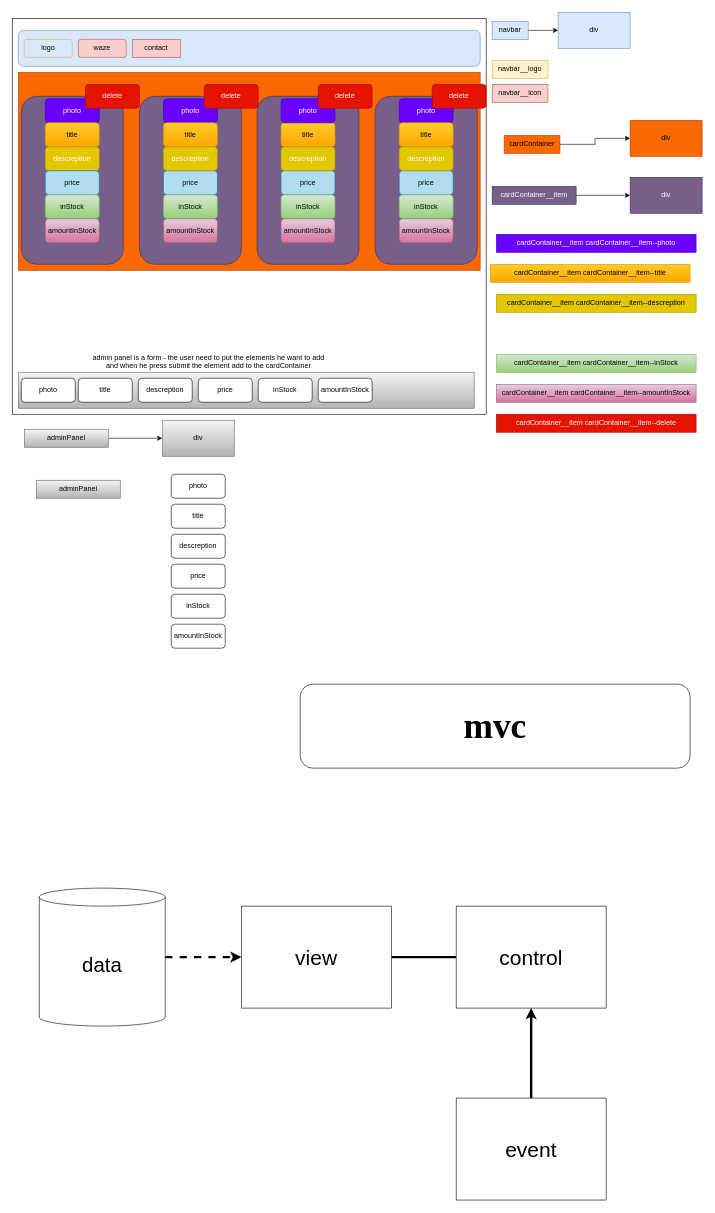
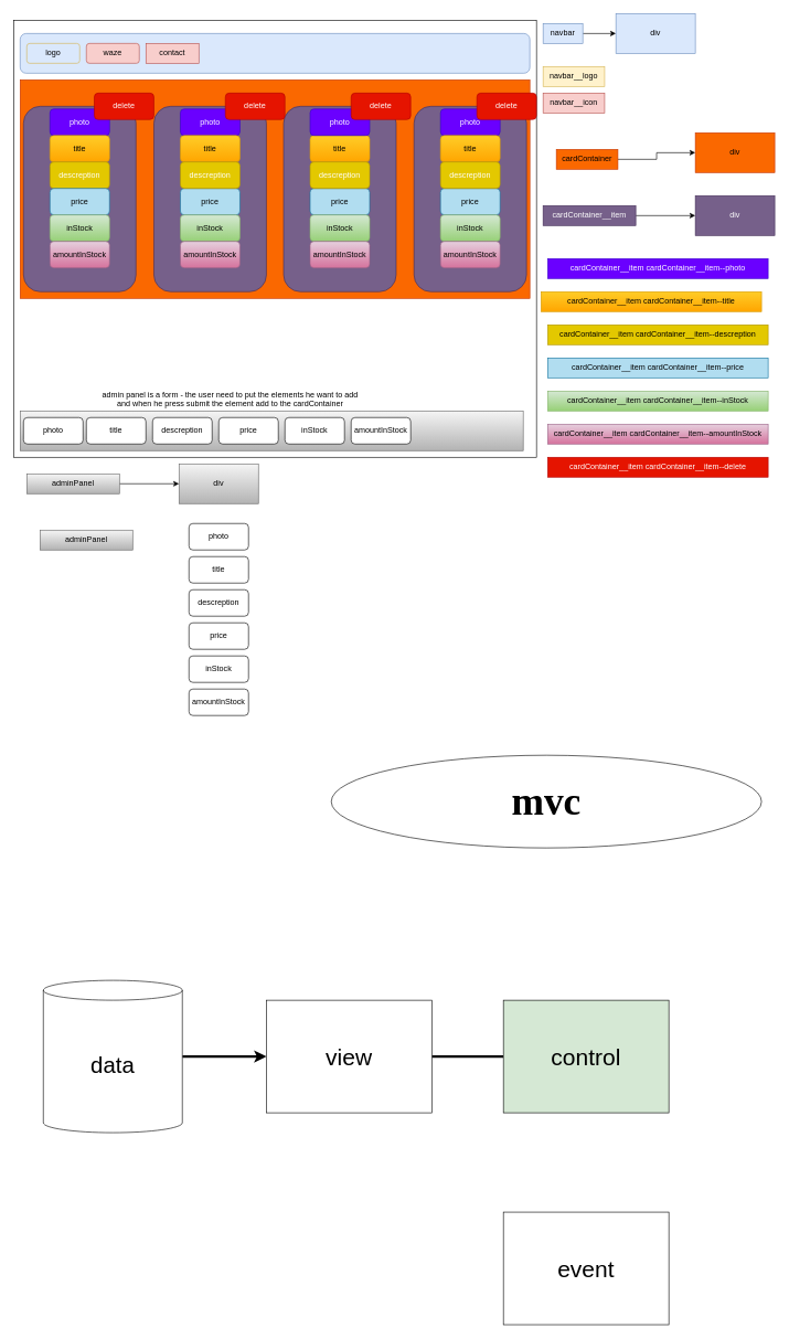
  <mxCell id="0" />
  <mxCell id="1" parent="0" />
  <mxCell id="2" value="" style="rounded=0;whiteSpace=wrap;html=1;" vertex="1" parent="1"><mxGeometry x="20" y="30" width="790" height="660" as="geometry" /></mxCell>
  <mxCell id="3" value="" style="rounded=0;whiteSpace=wrap;html=1;fillColor=#fa6800;fontColor=#000000;strokeColor=#C73500;" vertex="1" parent="1"><mxGeometry x="30" y="120" width="770" height="330" as="geometry" /></mxCell>
  <mxCell id="4" value="" style="rounded=1;whiteSpace=wrap;html=1;fillColor=#dae8fc;strokeColor=#6c8ebf;" vertex="1" parent="1"><mxGeometry x="30" y="50" width="770" height="60" as="geometry" /></mxCell>
  <mxCell id="5" value="" style="edgeStyle=orthogonalEdgeStyle;rounded=0;orthogonalLoop=1;jettySize=auto;html=1;" edge="1" parent="1" source="6" target="62"><mxGeometry relative="1" as="geometry" /></mxCell>
  <mxCell id="6" value="navbar" style="text;html=1;align=center;verticalAlign=middle;whiteSpace=wrap;rounded=0;fillColor=#dae8fc;strokeColor=#6c8ebf;" vertex="1" parent="1"><mxGeometry x="820" y="35" width="60" height="30" as="geometry" /></mxCell>
  <mxCell id="7" value="logo" style="rounded=1;whiteSpace=wrap;html=1;fillColor=#dae8fc;strokeColor=#d6b656;" vertex="1" parent="1"><mxGeometry x="40" y="65" width="80" height="30" as="geometry" /></mxCell>
  <mxCell id="8" value="navbar__logo" style="text;html=1;align=center;verticalAlign=middle;whiteSpace=wrap;rounded=0;fillColor=#fff2cc;strokeColor=#d6b656;" vertex="1" parent="1"><mxGeometry x="820" y="100" width="93" height="30" as="geometry" /></mxCell>
  <mxCell id="9" value="waze" style="rounded=1;whiteSpace=wrap;html=1;fillColor=#f8cecc;strokeColor=#b85450;" vertex="1" parent="1"><mxGeometry x="130" y="65" width="80" height="30" as="geometry" /></mxCell>
  <mxCell id="10" value="contact" style="whiteSpace=wrap;html=1;fillColor=#f8cecc;strokeColor=#b85450;rounded=0;" vertex="1" parent="1"><mxGeometry x="220" y="65" width="80" height="30" as="geometry" /></mxCell>
  <mxCell id="11" value="navbar__icon" style="text;html=1;align=center;verticalAlign=middle;whiteSpace=wrap;rounded=0;fillColor=#f8cecc;strokeColor=#b85450;" vertex="1" parent="1"><mxGeometry x="820" y="140" width="93" height="30" as="geometry" /></mxCell>
  <mxCell id="12" value="" style="rounded=1;whiteSpace=wrap;html=1;flipH=0;flipV=0;fillColor=#76608a;fontColor=#ffffff;strokeColor=#432D57;" vertex="1" parent="1"><mxGeometry x="35" y="160" width="170" height="280" as="geometry" /></mxCell>
  <mxCell id="13" value="" style="edgeStyle=orthogonalEdgeStyle;rounded=0;orthogonalLoop=1;jettySize=auto;html=1;" edge="1" parent="1" source="14" target="22"><mxGeometry relative="1" as="geometry" /></mxCell>
  <mxCell id="14" value="cardContainer" style="text;html=1;align=center;verticalAlign=middle;whiteSpace=wrap;rounded=0;fillColor=#fa6800;strokeColor=#C73500;fontColor=#000000;" vertex="1" parent="1"><mxGeometry x="840" y="225" width="93" height="30" as="geometry" /></mxCell>
  <mxCell id="15" value="" style="edgeStyle=orthogonalEdgeStyle;rounded=0;orthogonalLoop=1;jettySize=auto;html=1;" edge="1" parent="1" source="16" target="23"><mxGeometry relative="1" as="geometry" /></mxCell>
  <mxCell id="16" value="cardContainer__item" style="text;html=1;align=center;verticalAlign=middle;whiteSpace=wrap;rounded=0;fillColor=#76608a;strokeColor=#432D57;fontColor=#ffffff;" vertex="1" parent="1"><mxGeometry x="820" y="310" width="140" height="30" as="geometry" /></mxCell>
  <mxCell id="17" value="" style="rounded=0;whiteSpace=wrap;html=1;fillColor=#f5f5f5;gradientColor=#b3b3b3;strokeColor=#666666;" vertex="1" parent="1"><mxGeometry x="30" y="620" width="760" height="60" as="geometry" /></mxCell>
  <mxCell id="18" value="photo" style="rounded=1;whiteSpace=wrap;html=1;" vertex="1" parent="1"><mxGeometry x="35" y="630" width="90" height="40" as="geometry" /></mxCell>
  <mxCell id="19" value="title" style="rounded=1;whiteSpace=wrap;html=1;" vertex="1" parent="1"><mxGeometry x="130" y="630" width="90" height="40" as="geometry" /></mxCell>
  <mxCell id="20" value="price" style="rounded=1;whiteSpace=wrap;html=1;" vertex="1" parent="1"><mxGeometry x="330" y="630" width="90" height="40" as="geometry" /></mxCell>
  <mxCell id="21" value="descreption" style="rounded=1;whiteSpace=wrap;html=1;" vertex="1" parent="1"><mxGeometry x="230" y="630" width="90" height="40" as="geometry" /></mxCell>
  <mxCell id="22" value="div" style="whiteSpace=wrap;html=1;fillColor=#fa6800;strokeColor=#C73500;fontColor=#000000;gradientColor=none;rounded=0;" vertex="1" parent="1"><mxGeometry x="1050" y="200" width="120" height="60" as="geometry" /></mxCell>
  <mxCell id="23" value="div" style="whiteSpace=wrap;html=1;fillColor=#76608a;strokeColor=#432D57;fontColor=#ffffff;gradientColor=none;rounded=0;" vertex="1" parent="1"><mxGeometry x="1050" y="295" width="120" height="60" as="geometry" /></mxCell>
  <mxCell id="24" value="" style="rounded=1;whiteSpace=wrap;html=1;flipH=0;flipV=0;fillColor=#76608a;fontColor=#ffffff;strokeColor=#432D57;" vertex="1" parent="1"><mxGeometry x="232" y="160" width="170" height="280" as="geometry" /></mxCell>
  <mxCell id="25" value="" style="rounded=1;whiteSpace=wrap;html=1;flipH=0;flipV=0;fillColor=#76608a;fontColor=#ffffff;strokeColor=#432D57;" vertex="1" parent="1"><mxGeometry x="428" y="160" width="170" height="280" as="geometry" /></mxCell>
  <mxCell id="26" value="" style="rounded=1;whiteSpace=wrap;html=1;flipH=0;flipV=0;fillColor=#76608a;fontColor=#ffffff;strokeColor=#432D57;" vertex="1" parent="1"><mxGeometry x="625" y="160" width="170" height="280" as="geometry" /></mxCell>
  <mxCell id="27" value="photo" style="rounded=1;whiteSpace=wrap;html=1;fillColor=#6a00ff;fontColor=#ffffff;strokeColor=#3700CC;" vertex="1" parent="1"><mxGeometry x="75" y="164" width="90" height="40" as="geometry" /></mxCell>
  <mxCell id="28" value="title" style="rounded=1;whiteSpace=wrap;html=1;fillColor=#ffcd28;strokeColor=#d79b00;gradientColor=#ffa500;" vertex="1" parent="1"><mxGeometry x="75" y="204" width="90" height="40" as="geometry" /></mxCell>
  <mxCell id="29" value="&lt;span style=&quot;color: rgb(255, 255, 255);&quot;&gt;descreption&lt;/span&gt;" style="rounded=1;whiteSpace=wrap;html=1;fillColor=#e3c800;fontColor=#000000;strokeColor=#B09500;" vertex="1" parent="1"><mxGeometry x="75" y="244" width="90" height="40" as="geometry" /></mxCell>
  <mxCell id="30" value="price" style="rounded=1;whiteSpace=wrap;html=1;fillColor=#b1ddf0;strokeColor=#10739e;" vertex="1" parent="1"><mxGeometry x="75" y="284" width="90" height="40" as="geometry" /></mxCell>
  <mxCell id="31" value="price" style="rounded=1;whiteSpace=wrap;html=1;fillColor=#b1ddf0;strokeColor=#10739e;" vertex="1" parent="1"><mxGeometry x="272" y="284" width="90" height="40" as="geometry" /></mxCell>
  <mxCell id="32" value="photo" style="rounded=1;whiteSpace=wrap;html=1;fillColor=#6a00ff;fontColor=#ffffff;strokeColor=#3700CC;" vertex="1" parent="1"><mxGeometry x="272" y="164" width="90" height="40" as="geometry" /></mxCell>
  <mxCell id="33" value="title" style="rounded=1;whiteSpace=wrap;html=1;fillColor=#ffcd28;strokeColor=#d79b00;gradientColor=#ffa500;" vertex="1" parent="1"><mxGeometry x="272" y="204" width="90" height="40" as="geometry" /></mxCell>
  <mxCell id="34" value="&lt;span style=&quot;color: rgb(255, 255, 255);&quot;&gt;descreption&lt;/span&gt;" style="rounded=1;whiteSpace=wrap;html=1;fillColor=#e3c800;fontColor=#000000;strokeColor=#B09500;" vertex="1" parent="1"><mxGeometry x="272" y="244" width="90" height="40" as="geometry" /></mxCell>
  <mxCell id="35" value="price" style="rounded=1;whiteSpace=wrap;html=1;fillColor=#b1ddf0;strokeColor=#10739e;" vertex="1" parent="1"><mxGeometry x="468" y="284" width="90" height="40" as="geometry" /></mxCell>
  <mxCell id="36" value="title" style="rounded=1;whiteSpace=wrap;html=1;fillColor=#ffcd28;strokeColor=#d79b00;gradientColor=#ffa500;" vertex="1" parent="1"><mxGeometry x="468" y="204" width="90" height="40" as="geometry" /></mxCell>
  <mxCell id="37" value="&lt;span style=&quot;color: rgb(255, 255, 255);&quot;&gt;descreption&lt;/span&gt;" style="rounded=1;whiteSpace=wrap;html=1;fillColor=#e3c800;fontColor=#000000;strokeColor=#B09500;" vertex="1" parent="1"><mxGeometry x="468" y="244" width="90" height="40" as="geometry" /></mxCell>
  <mxCell id="38" value="price" style="rounded=1;whiteSpace=wrap;html=1;fillColor=#b1ddf0;strokeColor=#10739e;" vertex="1" parent="1"><mxGeometry x="665" y="284" width="90" height="40" as="geometry" /></mxCell>
  <mxCell id="39" value="photo" style="rounded=1;whiteSpace=wrap;html=1;fillColor=#6a00ff;fontColor=#ffffff;strokeColor=#3700CC;" vertex="1" parent="1"><mxGeometry x="665" y="164" width="90" height="40" as="geometry" /></mxCell>
  <mxCell id="40" value="title" style="rounded=1;whiteSpace=wrap;html=1;fillColor=#ffcd28;strokeColor=#d79b00;gradientColor=#ffa500;" vertex="1" parent="1"><mxGeometry x="665" y="204" width="90" height="40" as="geometry" /></mxCell>
  <mxCell id="41" value="&lt;span style=&quot;color: rgb(255, 255, 255);&quot;&gt;descreption&lt;/span&gt;" style="rounded=1;whiteSpace=wrap;html=1;fillColor=#e3c800;fontColor=#000000;strokeColor=#B09500;" vertex="1" parent="1"><mxGeometry x="665" y="244" width="90" height="40" as="geometry" /></mxCell>
  <mxCell id="42" value="cardContainer__item cardContainer__item--photo" style="text;html=1;align=center;verticalAlign=middle;whiteSpace=wrap;rounded=0;fillColor=#6a00ff;strokeColor=#3700CC;fontColor=#ffffff;" vertex="1" parent="1"><mxGeometry x="827" y="390" width="333" height="30" as="geometry" /></mxCell>
  <mxCell id="43" value="cardContainer__item cardContainer__item--title" style="text;html=1;align=center;verticalAlign=middle;whiteSpace=wrap;rounded=0;fillColor=#ffcd28;strokeColor=#d79b00;gradientColor=#ffa500;" vertex="1" parent="1"><mxGeometry x="817" y="440" width="333" height="30" as="geometry" /></mxCell>
  <mxCell id="44" value="cardContainer__item cardContainer__item--descreption" style="text;html=1;align=center;verticalAlign=middle;whiteSpace=wrap;rounded=0;fillColor=#e3c800;strokeColor=#B09500;fontColor=#000000;" vertex="1" parent="1"><mxGeometry x="827" y="490" width="333" height="30" as="geometry" /></mxCell>
+ <mxCell id="45" value="cardContainer__item cardContainer__item--price" style="text;html=1;align=center;verticalAlign=middle;whiteSpace=wrap;rounded=0;fillColor=#b1ddf0;strokeColor=#10739e;" vertex="1" parent="1"><mxGeometry x="827" y="540" width="333" height="30" as="geometry" /></mxCell>
  <mxCell id="46" value="inStock" style="rounded=1;whiteSpace=wrap;html=1;fillColor=#d5e8d4;strokeColor=#82b366;gradientColor=#97d077;" vertex="1" parent="1"><mxGeometry x="75" y="324" width="90" height="40" as="geometry" /></mxCell>
  <mxCell id="47" value="photo" style="rounded=1;whiteSpace=wrap;html=1;fillColor=#6a00ff;fontColor=#ffffff;strokeColor=#3700CC;" vertex="1" parent="1"><mxGeometry x="468" y="164" width="90" height="40" as="geometry" /></mxCell>
  <mxCell id="48" value="inStock" style="rounded=1;whiteSpace=wrap;html=1;fillColor=#d5e8d4;strokeColor=#82b366;gradientColor=#97d077;" vertex="1" parent="1"><mxGeometry x="272" y="324" width="90" height="40" as="geometry" /></mxCell>
  <mxCell id="49" value="inStock" style="rounded=1;whiteSpace=wrap;html=1;fillColor=#d5e8d4;strokeColor=#82b366;gradientColor=#97d077;" vertex="1" parent="1"><mxGeometry x="468" y="324" width="90" height="40" as="geometry" /></mxCell>
  <mxCell id="50" value="inStock" style="rounded=1;whiteSpace=wrap;html=1;fillColor=#d5e8d4;strokeColor=#82b366;gradientColor=#97d077;" vertex="1" parent="1"><mxGeometry x="665" y="324" width="90" height="40" as="geometry" /></mxCell>
  <mxCell id="51" value="amountInStock" style="rounded=1;whiteSpace=wrap;html=1;fillColor=#e6d0de;strokeColor=#996185;gradientColor=#d5739d;" vertex="1" parent="1"><mxGeometry x="75" y="364" width="90" height="40" as="geometry" /></mxCell>
  <mxCell id="52" value="amountInStock" style="rounded=1;whiteSpace=wrap;html=1;fillColor=#e6d0de;strokeColor=#996185;gradientColor=#d5739d;" vertex="1" parent="1"><mxGeometry x="272" y="364" width="90" height="40" as="geometry" /></mxCell>
  <mxCell id="53" value="amountInStock" style="rounded=1;whiteSpace=wrap;html=1;fillColor=#e6d0de;strokeColor=#996185;gradientColor=#d5739d;" vertex="1" parent="1"><mxGeometry x="468" y="364" width="90" height="40" as="geometry" /></mxCell>
  <mxCell id="54" value="amountInStock" style="rounded=1;whiteSpace=wrap;html=1;fillColor=#e6d0de;strokeColor=#996185;gradientColor=#d5739d;" vertex="1" parent="1"><mxGeometry x="665" y="364" width="90" height="40" as="geometry" /></mxCell>
  <mxCell id="55" value="cardContainer__item cardContainer__item--inStock" style="text;html=1;align=center;verticalAlign=middle;whiteSpace=wrap;rounded=0;fillColor=#d5e8d4;strokeColor=#82b366;gradientColor=#97d077;" vertex="1" parent="1"><mxGeometry x="827" y="590" width="333" height="30" as="geometry" /></mxCell>
  <mxCell id="56" value="cardContainer__item cardContainer__item--amountInStock" style="text;html=1;align=center;verticalAlign=middle;whiteSpace=wrap;rounded=0;fillColor=#e6d0de;strokeColor=#996185;gradientColor=#d5739d;" vertex="1" parent="1"><mxGeometry x="827" y="640" width="333" height="30" as="geometry" /></mxCell>
  <mxCell id="57" value="inStock" style="rounded=1;whiteSpace=wrap;html=1;" vertex="1" parent="1"><mxGeometry x="430" y="630" width="90" height="40" as="geometry" /></mxCell>
  <mxCell id="58" value="amountInStock" style="rounded=1;whiteSpace=wrap;html=1;" vertex="1" parent="1"><mxGeometry x="530" y="630" width="90" height="40" as="geometry" /></mxCell>
  <mxCell id="59" value="" style="edgeStyle=orthogonalEdgeStyle;rounded=0;orthogonalLoop=1;jettySize=auto;html=1;" edge="1" parent="1" source="60" target="61"><mxGeometry relative="1" as="geometry" /></mxCell>
  <mxCell id="60" value="adminPanel" style="text;html=1;align=center;verticalAlign=middle;whiteSpace=wrap;rounded=0;fillColor=#f5f5f5;strokeColor=#666666;gradientColor=#b3b3b3;" vertex="1" parent="1"><mxGeometry x="40" y="715" width="140" height="30" as="geometry" /></mxCell>
  <mxCell id="61" value="div" style="whiteSpace=wrap;html=1;fillColor=#f5f5f5;strokeColor=#666666;gradientColor=#b3b3b3;rounded=0;" vertex="1" parent="1"><mxGeometry x="270" y="700" width="120" height="60" as="geometry" /></mxCell>
  <mxCell id="62" value="div" style="whiteSpace=wrap;html=1;fillColor=#dae8fc;strokeColor=#6c8ebf;gradientColor=none;rounded=0;" vertex="1" parent="1"><mxGeometry x="930" width="120" height="60" as="geometry" y="20" /></mxCell>
  <mxCell id="63" value="delete" style="rounded=1;whiteSpace=wrap;html=1;fillColor=#e51400;fontColor=#ffffff;strokeColor=#B20000;" vertex="1" parent="1"><mxGeometry x="142" y="140" width="90" height="40" as="geometry" /></mxCell>
  <mxCell id="64" value="delete" style="rounded=1;whiteSpace=wrap;html=1;fillColor=#e51400;fontColor=#ffffff;strokeColor=#B20000;" vertex="1" parent="1"><mxGeometry x="340" y="140" width="90" height="40" as="geometry" /></mxCell>
  <mxCell id="65" value="delete" style="rounded=1;whiteSpace=wrap;html=1;fillColor=#e51400;fontColor=#ffffff;strokeColor=#B20000;" vertex="1" parent="1"><mxGeometry x="530" y="140" width="90" height="40" as="geometry" /></mxCell>
  <mxCell id="66" value="delete" style="rounded=1;whiteSpace=wrap;html=1;fillColor=#e51400;fontColor=#ffffff;strokeColor=#B20000;" vertex="1" parent="1"><mxGeometry x="720" y="140" width="90" height="40" as="geometry" /></mxCell>
  <mxCell id="67" value="cardContainer__item cardContainer__item--delete" style="text;html=1;align=center;verticalAlign=middle;whiteSpace=wrap;rounded=0;fillColor=#e51400;strokeColor=#B20000;fontColor=#ffffff;" vertex="1" parent="1"><mxGeometry x="827" y="690" width="333" height="30" as="geometry" /></mxCell>
  <mxCell id="68" value="admin panel is a form - the user need to put the elements he want to add&lt;br&gt;and when he press submit the element add to the cardContainer&lt;div&gt;&lt;br&gt;&lt;/div&gt;" style="text;html=1;align=center;verticalAlign=middle;resizable=0;points=[];autosize=1;strokeColor=none;fillColor=none;" vertex="1" parent="1"><mxGeometry x="142" y="580" width="410" height="60" as="geometry" /></mxCell>
  <mxCell id="69" value="photo" style="rounded=1;whiteSpace=wrap;html=1;" vertex="1" parent="1"><mxGeometry x="285" y="790" width="90" height="40" as="geometry" /></mxCell>
  <mxCell id="70" value="title" style="rounded=1;whiteSpace=wrap;html=1;" vertex="1" parent="1"><mxGeometry x="285" y="840" width="90" height="40" as="geometry" /></mxCell>
  <mxCell id="71" value="descreption" style="rounded=1;whiteSpace=wrap;html=1;" vertex="1" parent="1"><mxGeometry x="285" y="890" width="90" height="40" as="geometry" /></mxCell>
  <mxCell id="72" value="price" style="rounded=1;whiteSpace=wrap;html=1;" vertex="1" parent="1"><mxGeometry x="285" y="940" width="90" height="40" as="geometry" /></mxCell>
  <mxCell id="73" value="inStock" style="rounded=1;whiteSpace=wrap;html=1;" vertex="1" parent="1"><mxGeometry x="285" y="990" width="90" height="40" as="geometry" /></mxCell>
  <mxCell id="74" value="amountInStock" style="rounded=1;whiteSpace=wrap;html=1;" vertex="1" parent="1"><mxGeometry x="285" y="1040" width="90" height="40" as="geometry" /></mxCell>
  <mxCell id="75" value="adminPanel" style="text;html=1;align=center;verticalAlign=middle;whiteSpace=wrap;rounded=0;fillColor=#f5f5f5;strokeColor=#666666;gradientColor=#b3b3b3;" vertex="1" parent="1"><mxGeometry x="60" y="800" width="140" height="30" as="geometry" /></mxCell>
- <mxCell id="76" value="&lt;h1&gt;&lt;font face=&quot;Verdana&quot; style=&quot;font-size: 59px;&quot;&gt;mvc&lt;/font&gt;&lt;/h1&gt;" style="rounded=1;whiteSpace=wrap;html=1;" vertex="1" parent="1"><mxGeometry x="500" y="1140" width="650" height="140" as="geometry" /></mxCell>
- <mxCell id="77" value="" style="edgeStyle=orthogonalEdgeStyle;rounded=0;orthogonalLoop=1;jettySize=auto;html=1;strokeWidth=4;dashed=1;" edge="1" parent="1" source="78" target="80"><mxGeometry relative="1" as="geometry" /></mxCell>
+ <mxCell id="76" value="&lt;h1&gt;&lt;font face=&quot;Verdana&quot; style=&quot;font-size: 59px;&quot;&gt;mvc&lt;/font&gt;&lt;/h1&gt;" style="ellipse;whiteSpace=wrap;html=1;" vertex="1" parent="1"><mxGeometry x="500" y="1140" width="650" height="140" as="geometry" /></mxCell>
+ <mxCell id="77" value="" style="edgeStyle=orthogonalEdgeStyle;rounded=0;orthogonalLoop=1;jettySize=auto;html=1;strokeWidth=4;" edge="1" parent="1" source="78" target="80"><mxGeometry relative="1" as="geometry" /></mxCell>
  <mxCell id="78" value="&lt;font style=&quot;font-size: 34px;&quot;&gt;data&lt;/font&gt;" style="shape=cylinder3;whiteSpace=wrap;html=1;boundedLbl=1;backgroundOutline=1;size=15;" vertex="1" parent="1"><mxGeometry x="65" y="1480" width="210" height="230" as="geometry" /></mxCell>
  <mxCell id="79" value="" style="edgeStyle=orthogonalEdgeStyle;rounded=0;orthogonalLoop=1;jettySize=auto;html=1;strokeWidth=4;endArrow=none;" edge="1" parent="1" source="80" target="81"><mxGeometry relative="1" as="geometry" /></mxCell>
  <mxCell id="80" value="&lt;font style=&quot;font-size: 35px;&quot;&gt;view&lt;/font&gt;" style="whiteSpace=wrap;html=1;" vertex="1" parent="1"><mxGeometry x="402" y="1510" width="250" height="170" as="geometry" /></mxCell>
- <mxCell id="81" value="&lt;font style=&quot;font-size: 35px;&quot;&gt;control&lt;/font&gt;" style="whiteSpace=wrap;html=1;" vertex="1" parent="1"><mxGeometry x="760" y="1510" width="250" height="170" as="geometry" /></mxCell>
- <mxCell id="82" style="edgeStyle=orthogonalEdgeStyle;rounded=0;orthogonalLoop=1;jettySize=auto;html=1;entryX=0.5;entryY=1;entryDx=0;entryDy=0;strokeWidth=4;" edge="1" parent="1" source="83" target="81"><mxGeometry relative="1" as="geometry" /></mxCell>
+ <mxCell id="81" value="&lt;font style=&quot;font-size: 35px;&quot;&gt;control&lt;/font&gt;" style="whiteSpace=wrap;html=1;fillColor=#d5e8d4;" vertex="1" parent="1"><mxGeometry x="760" y="1510" width="250" height="170" as="geometry" /></mxCell>
  <mxCell id="83" value="&lt;font style=&quot;font-size: 35px;&quot;&gt;event&lt;/font&gt;" style="whiteSpace=wrap;html=1;" vertex="1" parent="1"><mxGeometry x="760" y="1830" width="250" height="170" as="geometry" /></mxCell>
